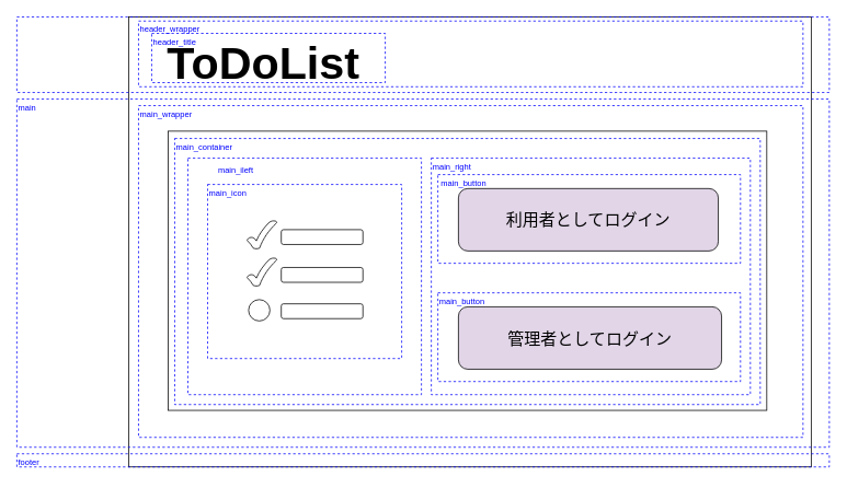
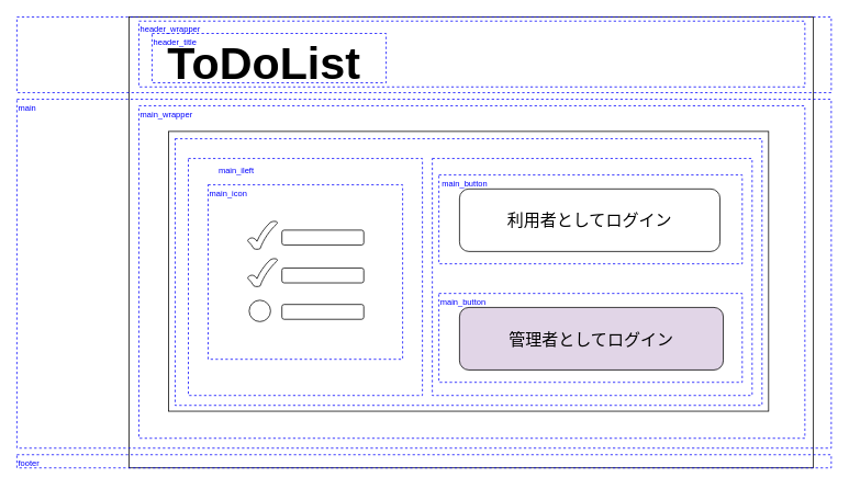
  <mxCell id="0" />
  <mxCell id="1" parent="0" />
  <mxCell id="2" value="" style="rounded=0;whiteSpace=wrap;html=1;" parent="1" vertex="1"><mxGeometry width="830" height="548" as="geometry" x="156" y="20" /></mxCell>
  <mxCell id="3" value="" style="rounded=0;whiteSpace=wrap;html=1;fillColor=none;dashed=1;strokeColor=#0000FF;" parent="1" vertex="1"><mxGeometry x="20" y="120" width="988" height="424" as="geometry" /></mxCell>
  <mxCell id="4" value="" style="rounded=0;whiteSpace=wrap;html=1;fillColor=none;dashed=1;strokeColor=#0000FF;" parent="1" vertex="1"><mxGeometry x="20" y="552" width="988" height="16" as="geometry" /></mxCell>
  <mxCell id="5" value="" style="rounded=0;whiteSpace=wrap;html=1;fillColor=none;dashed=1;strokeColor=#0000FF;" parent="1" vertex="1"><mxGeometry x="184" y="40" width="284" height="60" as="geometry" /></mxCell>
  <mxCell id="6" value="" style="rounded=0;whiteSpace=wrap;html=1;fillColor=none;dashed=1;strokeColor=#0000FF;" parent="1" vertex="1"><mxGeometry x="168" y="25" width="808" height="80" as="geometry" /></mxCell>
  <mxCell id="7" value="" style="rounded=0;whiteSpace=wrap;html=1;fillColor=none;dashed=1;strokeColor=#0000FF;" parent="1" vertex="1"><mxGeometry x="20" width="988" height="92" as="geometry" y="20" /></mxCell>
  <mxCell id="8" value="main" style="text;html=1;strokeColor=none;fillColor=none;align=left;verticalAlign=middle;whiteSpace=wrap;rounded=0;dashed=1;fontColor=#0000FF;fontSize=10;" parent="1" vertex="1"><mxGeometry x="20" y="120" width="40" height="20" as="geometry" /></mxCell>
  <mxCell id="9" value="&lt;b style=&quot;font-size: 55px;&quot;&gt;&lt;font style=&quot;font-size: 55px;&quot;&gt;ToDoList&lt;/font&gt;&lt;/b&gt;" style="text;html=1;strokeColor=none;fillColor=none;align=center;verticalAlign=middle;whiteSpace=wrap;rounded=0;strokeWidth=4;fontSize=55;" parent="1" vertex="1"><mxGeometry x="196" y="44" width="248" height="64" as="geometry" /></mxCell>
  <mxCell id="10" value="" style="rounded=0;whiteSpace=wrap;html=1;fontSize=25;" parent="1" vertex="1"><mxGeometry x="204" y="159.1" width="728" height="340" as="geometry" /></mxCell>
  <mxCell id="11" value="footer" style="text;html=1;strokeColor=none;fillColor=none;align=left;verticalAlign=middle;whiteSpace=wrap;rounded=0;dashed=1;fontColor=#0000FF;fontSize=10;" parent="1" vertex="1"><mxGeometry x="20" y="552" width="40" height="20" as="geometry" /></mxCell>
  <mxCell id="12" value="" style="rounded=0;whiteSpace=wrap;html=1;fillColor=none;dashed=1;strokeColor=#0000FF;" parent="1" vertex="1"><mxGeometry x="168" y="128" width="808" height="404" as="geometry" /></mxCell>
  <mxCell id="13" value="main_wrapper" style="text;html=1;strokeColor=none;fillColor=none;align=left;verticalAlign=middle;whiteSpace=wrap;rounded=0;dashed=1;fontColor=#0000FF;fontSize=10;" parent="1" vertex="1"><mxGeometry x="168" y="128" width="72" height="20" as="geometry" /></mxCell>
  <mxCell id="14" value="" style="rounded=0;whiteSpace=wrap;html=1;fillColor=none;dashed=1;strokeColor=#0000FF;" parent="1" vertex="1"><mxGeometry x="212" y="168" width="712" height="324" as="geometry" /></mxCell>
- <mxCell id="15" value="main_container" style="text;html=1;strokeColor=none;fillColor=none;align=left;verticalAlign=middle;whiteSpace=wrap;rounded=0;dashed=1;fontColor=#0000FF;fontSize=10;" parent="1" vertex="1"><mxGeometry x="212" y="168" width="72" height="20" as="geometry" /></mxCell>
  <mxCell id="16" value="" style="rounded=0;whiteSpace=wrap;html=1;fillColor=none;dashed=1;strokeColor=#0000FF;" parent="1" vertex="1"><mxGeometry x="228" y="192" width="284" height="288" as="geometry" /></mxCell>
  <mxCell id="17" value="" style="rounded=0;whiteSpace=wrap;html=1;fillColor=none;dashed=1;strokeColor=#0000FF;" parent="1" vertex="1"><mxGeometry x="524" y="192" width="388" height="288" as="geometry" /></mxCell>
  <mxCell id="18" value="" style="rounded=0;whiteSpace=wrap;html=1;fillColor=none;dashed=1;strokeColor=#0000FF;" parent="1" vertex="1"><mxGeometry x="532" y="356" width="368" height="108" as="geometry" /></mxCell>
  <mxCell id="19" value="header_wrapper" style="text;html=1;strokeColor=none;fillColor=none;align=left;verticalAlign=middle;whiteSpace=wrap;rounded=0;dashed=1;fontColor=#0000FF;fontSize=10;" parent="1" vertex="1"><mxGeometry x="168" y="24" width="80" height="20" as="geometry" /></mxCell>
  <mxCell id="20" value="header_title" style="text;html=1;strokeColor=none;fillColor=none;align=left;verticalAlign=middle;whiteSpace=wrap;rounded=0;dashed=1;fontColor=#0000FF;fontSize=10;" parent="1" vertex="1"><mxGeometry x="184" y="40" width="80" height="20" as="geometry" /></mxCell>
  <mxCell id="21" value="main_ileft" style="text;html=1;strokeColor=none;fillColor=none;align=left;verticalAlign=middle;whiteSpace=wrap;rounded=0;dashed=1;fontColor=#0000FF;fontSize=10;" parent="1" vertex="1"><mxGeometry x="263" y="197" width="72" height="20" as="geometry" /></mxCell>
- <mxCell id="22" value="main_right" style="text;html=1;strokeColor=none;fillColor=none;align=left;verticalAlign=middle;whiteSpace=wrap;rounded=0;dashed=1;fontColor=#0000FF;fontSize=10;" parent="1" vertex="1"><mxGeometry x="524" y="192" width="72" height="20" as="geometry" /></mxCell>
  <mxCell id="23" value="" style="rounded=0;whiteSpace=wrap;html=1;fillColor=none;dashed=1;strokeColor=#0000FF;" parent="1" vertex="1"><mxGeometry x="532" y="212" width="368" height="108" as="geometry" /></mxCell>
  <mxCell id="24" value="main_button" style="text;html=1;strokeColor=none;fillColor=none;align=left;verticalAlign=middle;whiteSpace=wrap;rounded=0;dashed=1;fontColor=#0000FF;fontSize=10;" parent="1" vertex="1"><mxGeometry x="534" y="212" width="72" height="20" as="geometry" /></mxCell>
  <mxCell id="25" value="" style="rounded=0;whiteSpace=wrap;html=1;fillColor=none;dashed=1;strokeColor=#0000FF;" parent="1" vertex="1"><mxGeometry x="252" y="224" width="236" height="212" as="geometry" /></mxCell>
  <mxCell id="26" value="main_icon" style="text;html=1;strokeColor=none;fillColor=none;align=left;verticalAlign=middle;whiteSpace=wrap;rounded=0;dashed=1;fontColor=#0000FF;fontSize=10;" parent="1" vertex="1"><mxGeometry x="252" y="224" width="72" height="20" as="geometry" /></mxCell>
  <mxCell id="27" value="main_button" style="text;html=1;strokeColor=none;fillColor=none;align=left;verticalAlign=middle;whiteSpace=wrap;rounded=0;dashed=1;fontColor=#0000FF;fontSize=10;" parent="1" vertex="1"><mxGeometry x="532" y="356" width="72" height="20" as="geometry" /></mxCell>
- <mxCell id="28" value="&lt;font style=&quot;font-size: 20px;&quot;&gt;利用者としてログイン&lt;/font&gt;" style="rounded=1;whiteSpace=wrap;html=1;fontSize=20;fillColor=#e1d5e7;" parent="1" vertex="1"><mxGeometry x="557" y="229" width="316" height="76" as="geometry" /></mxCell>
+ <mxCell id="28" value="&lt;font style=&quot;font-size: 20px;&quot;&gt;利用者としてログイン&lt;/font&gt;" style="rounded=1;whiteSpace=wrap;html=1;fontSize=20;" parent="1" vertex="1"><mxGeometry x="557" y="229" width="316" height="76" as="geometry" /></mxCell>
  <mxCell id="29" value="&lt;span style=&quot;font-size: 20px;&quot;&gt;管理者としてログイン&lt;/span&gt;" style="rounded=1;whiteSpace=wrap;html=1;fontSize=20;fillColor=#e1d5e7;" parent="1" vertex="1"><mxGeometry x="557" y="373" width="320" height="76" as="geometry" /></mxCell>
  <mxCell id="30" value="" style="group" parent="1" vertex="1" connectable="0"><mxGeometry x="300" y="268" width="140.86" height="122.21" as="geometry" /></mxCell>
  <mxCell id="31" value="" style="verticalLabelPosition=bottom;verticalAlign=top;html=1;shape=mxgraph.basic.tick;fontSize=25;" parent="30" vertex="1"><mxGeometry width="36.118" height="34.526" as="geometry" /></mxCell>
  <mxCell id="32" value="" style="rounded=1;whiteSpace=wrap;html=1;fontSize=25;" parent="30" vertex="1"><mxGeometry x="41.536" y="11.048" width="99.324" height="18.06" as="geometry" /></mxCell>
  <mxCell id="33" value="" style="verticalLabelPosition=bottom;verticalAlign=top;html=1;shape=mxgraph.basic.tick;fontSize=25;" parent="30" vertex="1"><mxGeometry y="45.361" width="36.118" height="34.526" as="geometry" /></mxCell>
  <mxCell id="34" value="" style="ellipse;whiteSpace=wrap;html=1;aspect=fixed;fontSize=25;" parent="30" vertex="1"><mxGeometry x="1.806" y="96.263" width="25.946" height="25.946" as="geometry" /></mxCell>
  <mxCell id="35" value="" style="rounded=1;whiteSpace=wrap;html=1;fontSize=25;" parent="30" vertex="1"><mxGeometry x="41.536" y="57.1" width="99.324" height="18.06" as="geometry" /></mxCell>
  <mxCell id="36" value="" style="rounded=1;whiteSpace=wrap;html=1;fontSize=25;" parent="30" vertex="1"><mxGeometry x="41.536" y="101.347" width="99.324" height="18.06" as="geometry" /></mxCell>
